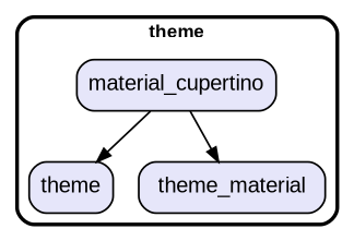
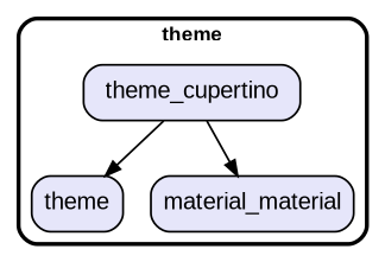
  digraph {
    fontname="Arial Black"
    fontsize=13
    penwidth=2.6
    style=rounded
    node [fillcolor=Lavender fontname=Arial fontsize=15 penwidth=1.3 shape=rect style="filled,rounded"]
    edge [penwidth=1.3]
    n1 [label=theme]
-   n2 [label=material_cupertino]
-   n3 [label=theme_material]
+   n2 [label=theme_cupertino]
+   n3 [label=material_material]
    subgraph cluster_1 {
      label=theme
      n1
      n2
      n3
    }
    n2 -> n1
    n2 -> n3
  }
